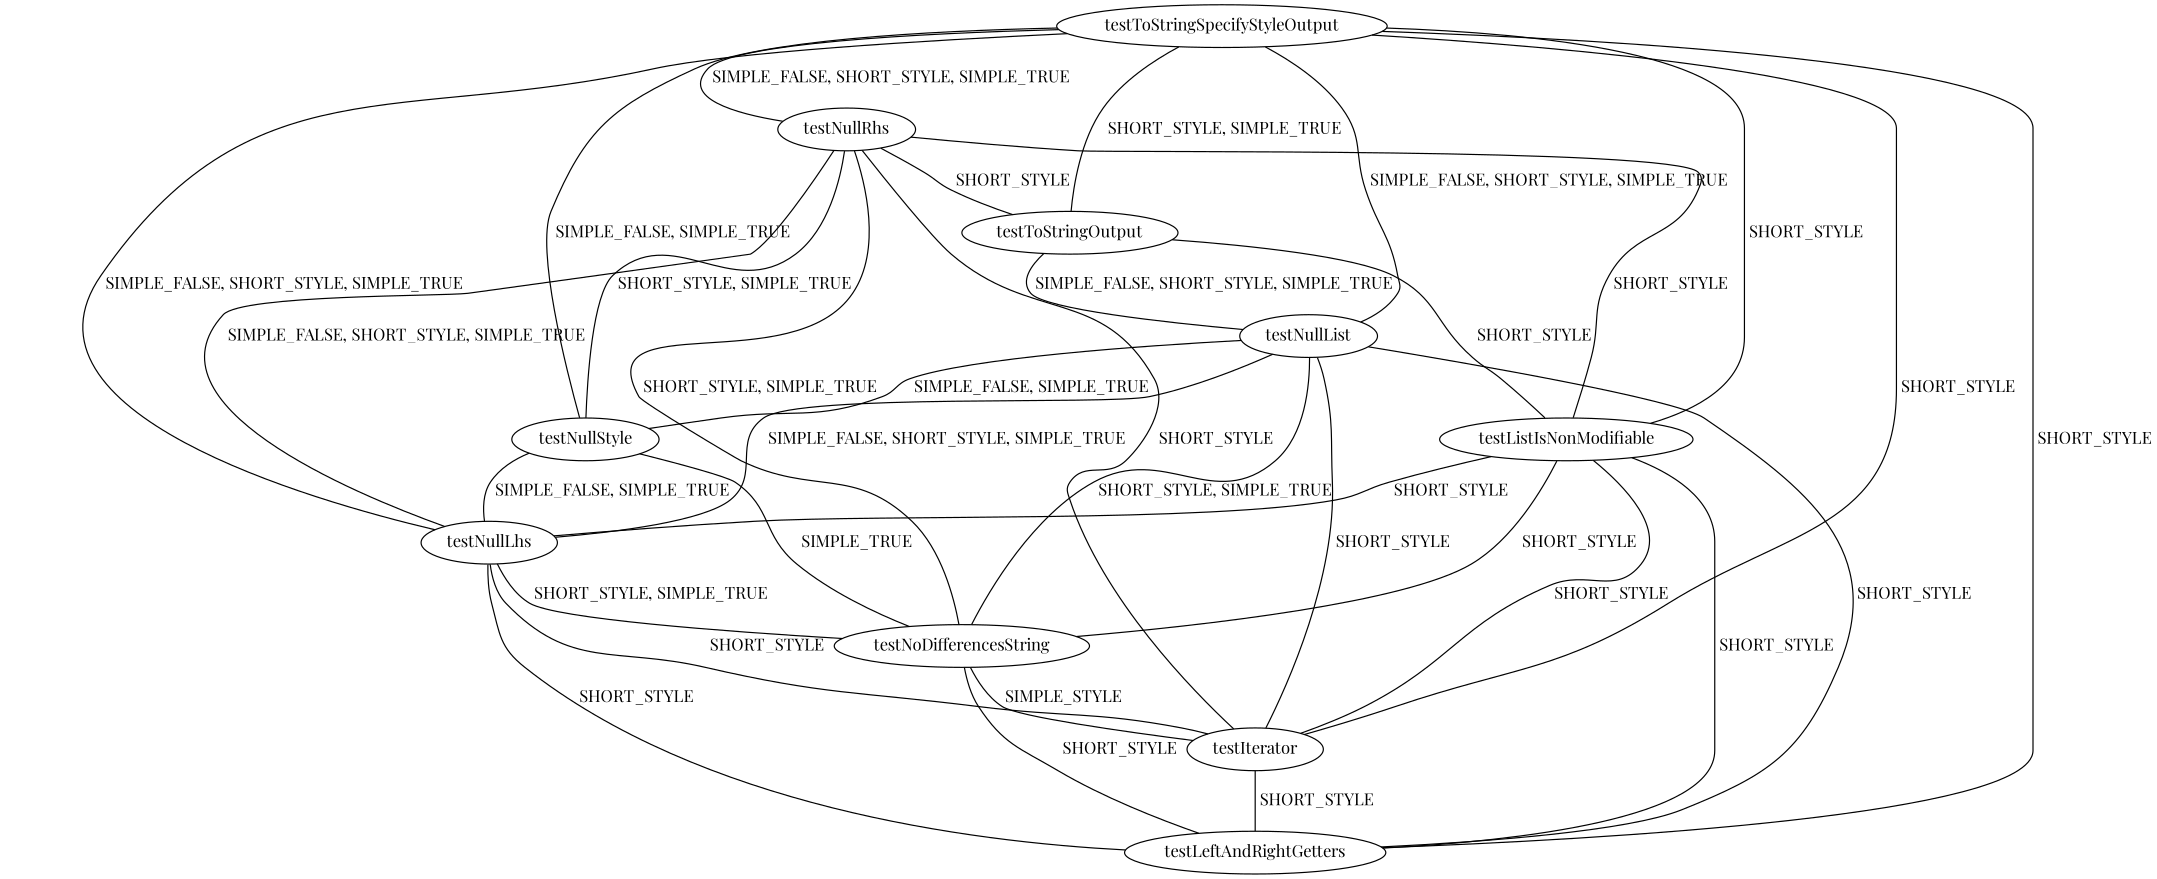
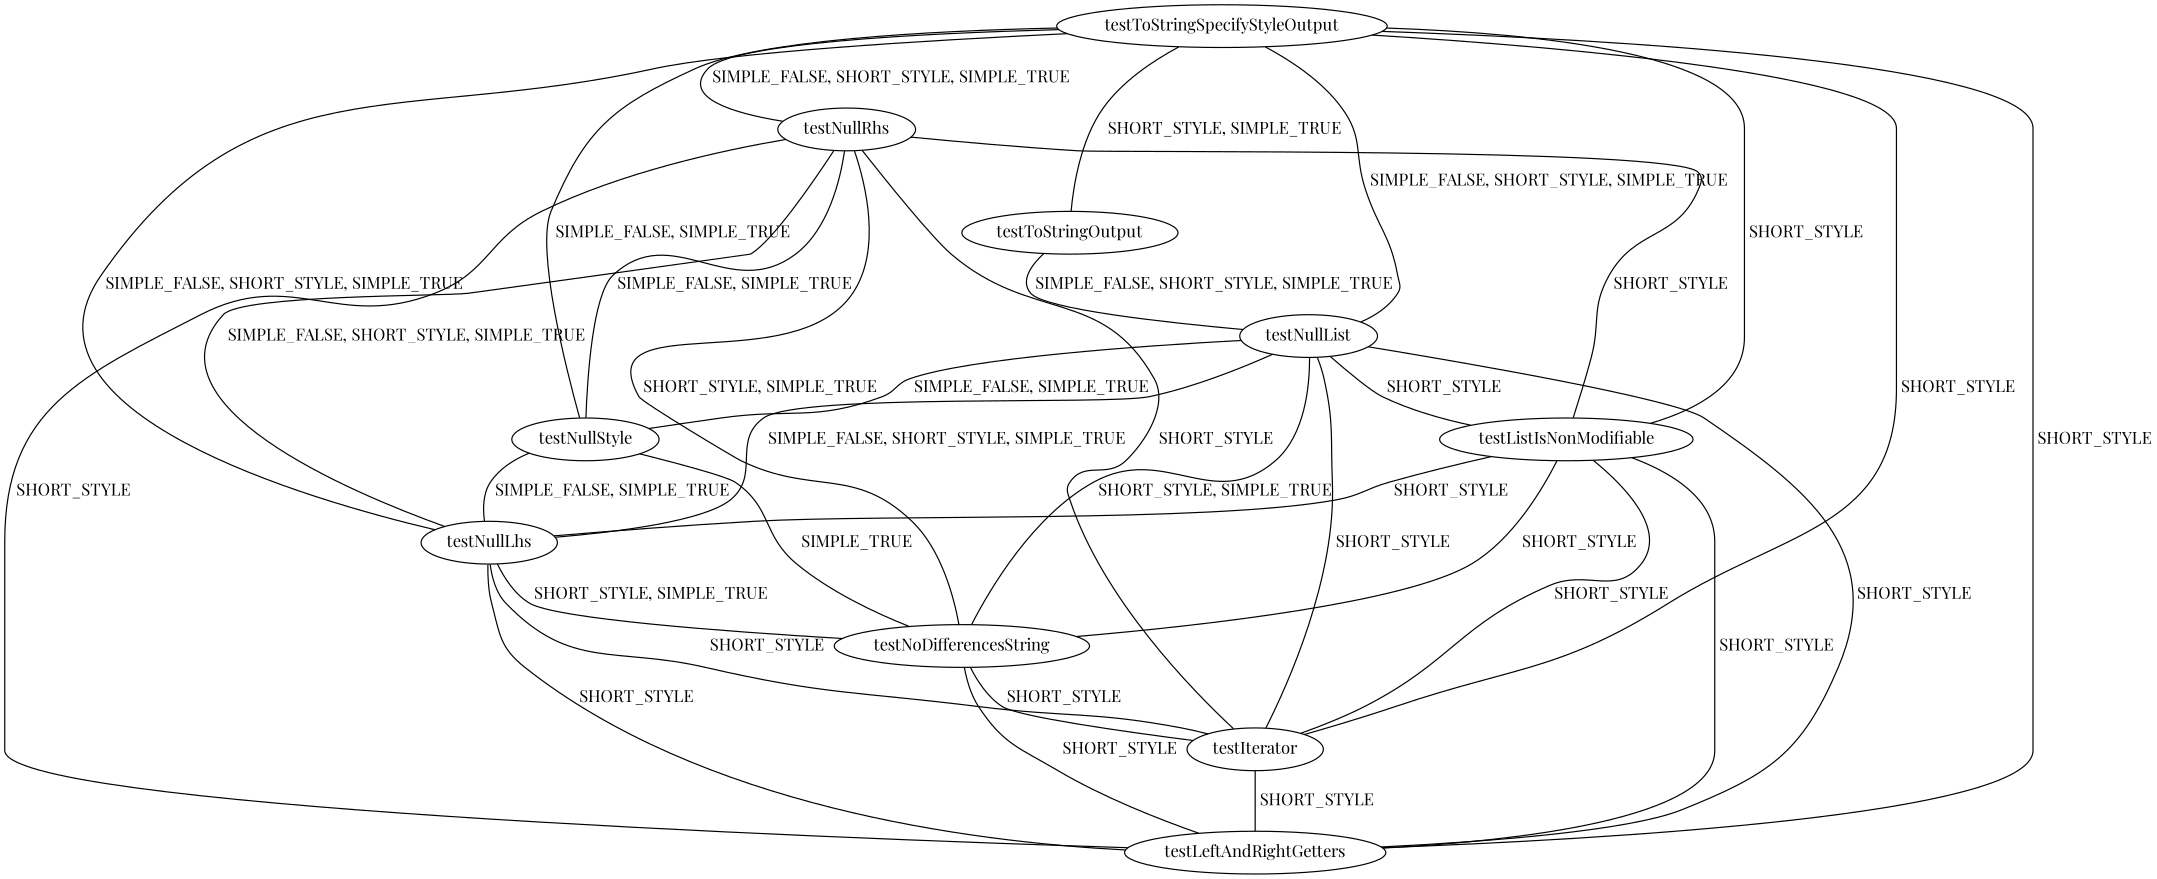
  digraph {
    fontname="Playfair Display"
    node [fontname="Playfair Display"]
    edge [dir=none fontname="Playfair Display"]
    testToStringSpecifyStyleOutput
    testNullRhs
    testNullList
    testNullStyle
    testListIsNonModifiable
    testNullLhs
    testIterator
    testLeftAndRightGetters
    testToStringOutput
    testNoDifferencesString
    testToStringSpecifyStyleOutput -> testNullRhs [label=" SIMPLE_FALSE, SHORT_STYLE, SIMPLE_TRUE"]
    testToStringSpecifyStyleOutput -> testNullList [label=" SIMPLE_FALSE, SHORT_STYLE, SIMPLE_TRUE"]
    testToStringSpecifyStyleOutput -> testNullStyle [label=" SIMPLE_FALSE, SIMPLE_TRUE"]
    testToStringSpecifyStyleOutput -> testListIsNonModifiable [label=" SHORT_STYLE"]
    testToStringSpecifyStyleOutput -> testNullLhs [label=" SIMPLE_FALSE, SHORT_STYLE, SIMPLE_TRUE"]
    testToStringSpecifyStyleOutput -> testIterator [label=" SHORT_STYLE"]
    testToStringSpecifyStyleOutput -> testLeftAndRightGetters [label=" SHORT_STYLE"]
    testToStringSpecifyStyleOutput -> testToStringOutput [label=" SHORT_STYLE, SIMPLE_TRUE"]
-   testNullRhs -> testNullStyle [label=" SHORT_STYLE, SIMPLE_TRUE"]
+   testNullRhs -> testNullStyle [label=" SIMPLE_FALSE, SIMPLE_TRUE"]
    testNullRhs -> testListIsNonModifiable [label=" SHORT_STYLE"]
    testNullRhs -> testNullLhs [label=" SIMPLE_FALSE, SHORT_STYLE, SIMPLE_TRUE"]
    testNullRhs -> testIterator [label=" SHORT_STYLE"]
-   testNullRhs -> testToStringOutput [label=" SHORT_STYLE"]
+   testNullRhs -> testLeftAndRightGetters [label=" SHORT_STYLE"]
    testNullRhs -> testNoDifferencesString [label=" SHORT_STYLE, SIMPLE_TRUE"]
    testNullList -> testNullStyle [label=" SIMPLE_FALSE, SIMPLE_TRUE"]
-   testToStringOutput -> testListIsNonModifiable [label=" SHORT_STYLE"]
+   testNullList -> testListIsNonModifiable [label=" SHORT_STYLE"]
    testNullList -> testNullLhs [label=" SIMPLE_FALSE, SHORT_STYLE, SIMPLE_TRUE"]
    testNullList -> testIterator [label=" SHORT_STYLE"]
    testNullList -> testLeftAndRightGetters [label=" SHORT_STYLE"]
    testNullList -> testNoDifferencesString [label=" SHORT_STYLE, SIMPLE_TRUE"]
    testNullStyle -> testNullLhs [label=" SIMPLE_FALSE, SIMPLE_TRUE"]
    testNullStyle -> testNoDifferencesString [label=" SIMPLE_TRUE"]
    testListIsNonModifiable -> testNullLhs [label=" SHORT_STYLE"]
    testListIsNonModifiable -> testIterator [label=" SHORT_STYLE"]
    testListIsNonModifiable -> testLeftAndRightGetters [label=" SHORT_STYLE"]
    testListIsNonModifiable -> testNoDifferencesString [label=" SHORT_STYLE"]
    testNullLhs -> testIterator [label=" SHORT_STYLE"]
    testNullLhs -> testLeftAndRightGetters [label=" SHORT_STYLE"]
    testNullLhs -> testNoDifferencesString [label=" SHORT_STYLE, SIMPLE_TRUE"]
    testIterator -> testLeftAndRightGetters [label=" SHORT_STYLE"]
    testToStringOutput -> testNullList [label=" SIMPLE_FALSE, SHORT_STYLE, SIMPLE_TRUE"]
-   testNoDifferencesString -> testIterator [label=" SIMPLE_STYLE"]
+   testNoDifferencesString -> testIterator [label=" SHORT_STYLE"]
    testNoDifferencesString -> testLeftAndRightGetters [label=" SHORT_STYLE"]
  }
